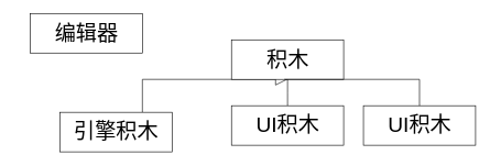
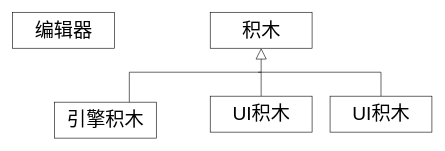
  <mxCell id="0" />
  <mxCell id="1" parent="0" />
- <mxCell id="2" value="编辑器" style="html=1;fontSize=32;" vertex="1" parent="1"><mxGeometry x="45" y="20" width="170" height="60" as="geometry" /></mxCell>
+ <mxCell id="2" value="编辑器" style="html=1;fontSize=32;" vertex="1" parent="1"><mxGeometry x="20" y="20" width="170" height="60" as="geometry" /></mxCell>
  <mxCell id="3" value="" style="edgeStyle=orthogonalEdgeStyle;rounded=0;orthogonalLoop=1;jettySize=auto;html=1;startArrow=block;startFill=0;endArrow=none;endFill=0;endSize=16;startSize=16;exitX=0.5;exitY=1;exitDx=0;exitDy=0;" edge="1" parent="1" source="4" target="5"><mxGeometry relative="1" as="geometry"><Array as="points"><mxPoint x="435" y="120" /><mxPoint x="215" y="120" /></Array></mxGeometry></mxCell>
- <mxCell id="4" value="积木" style="html=1;fontSize=32;" vertex="1" parent="1"><mxGeometry x="350" y="60" width="170" height="60" as="geometry" /></mxCell>
+ <mxCell id="4" value="积木" style="html=1;fontSize=32;" vertex="1" parent="1"><mxGeometry x="350" y="20" width="170" height="60" as="geometry" /></mxCell>
  <mxCell id="5" value="引擎积木" style="html=1;fontSize=32;" vertex="1" parent="1"><mxGeometry x="90" y="170" width="170" height="60" as="geometry" /></mxCell>
  <mxCell id="6" style="edgeStyle=orthogonalEdgeStyle;rounded=0;orthogonalLoop=1;jettySize=auto;html=1;startArrow=none;startFill=0;endArrow=none;endFill=0;startSize=16;endSize=16;" edge="1" parent="1" source="7"><mxGeometry relative="1" as="geometry"><mxPoint x="435" y="120" as="targetPoint" /><Array as="points"><mxPoint x="435" y="140" /><mxPoint x="435" y="140" /></Array></mxGeometry></mxCell>
  <mxCell id="7" value="UI积木" style="html=1;fontSize=32;" vertex="1" parent="1"><mxGeometry x="350" y="160" width="170" height="60" as="geometry" /></mxCell>
  <mxCell id="8" value="UI积木" style="html=1;fontSize=32;" vertex="1" parent="1"><mxGeometry x="550" y="160" width="170" height="60" as="geometry" /></mxCell>
  <mxCell id="9" style="edgeStyle=orthogonalEdgeStyle;rounded=0;orthogonalLoop=1;jettySize=auto;html=1;startArrow=none;startFill=0;endArrow=none;endFill=0;startSize=16;endSize=16;exitX=0.5;exitY=0;exitDx=0;exitDy=0;" edge="1" parent="1" source="8"><mxGeometry relative="1" as="geometry"><mxPoint x="445.034" y="170" as="sourcePoint" /><mxPoint x="430" y="120" as="targetPoint" /><Array as="points"><mxPoint x="635" y="120" /></Array></mxGeometry></mxCell>
